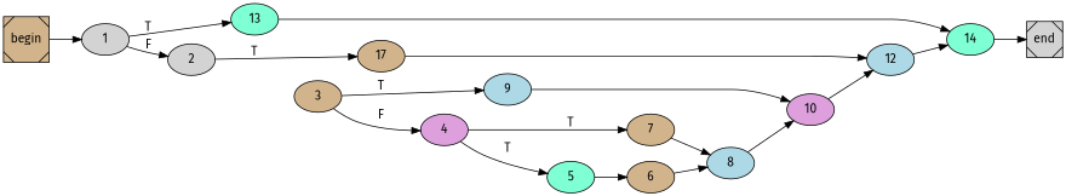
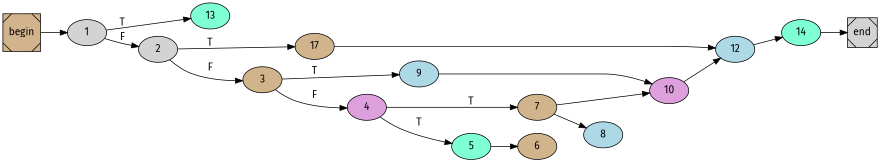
  digraph {
    fontname="Fira Sans"
    rankdir=LR
    node [fillcolor=tan fontname="Fira Sans" style=filled]
    edge [fontname="Fira Sans"]
    begin [shape=Msquare]
    1 [fillcolor=lightgrey]
    13 [fillcolor=aquamarine]
    2 [fillcolor=lightgrey]
    end [fillcolor=lightgrey shape=Msquare]
    14 [fillcolor=aquamarine]
    n7 [label=17]
    3
    12 [fillcolor=lightblue]
    9 [fillcolor=lightblue]
    4 [fillcolor=plum]
    10 [fillcolor=plum]
    7
    5 [fillcolor=aquamarine]
    8 [fillcolor=lightblue]
    6
    begin -> 1
    1 -> 13 [label=T]
    1 -> 2 [label=F]
-   13 -> 14
    2 -> n7 [label=T]
+   2 -> 3 [label=F]
    14 -> end
    n7 -> 12
    3 -> 9 [label=T]
    3 -> 4 [label=F]
    12 -> 14
    9 -> 10
    4 -> 7 [label=T]
    4 -> 5 [label=T]
    10 -> 12
    7 -> 8
    5 -> 6
-   8 -> 10
-   6 -> 8
+   7 -> 10
  }
